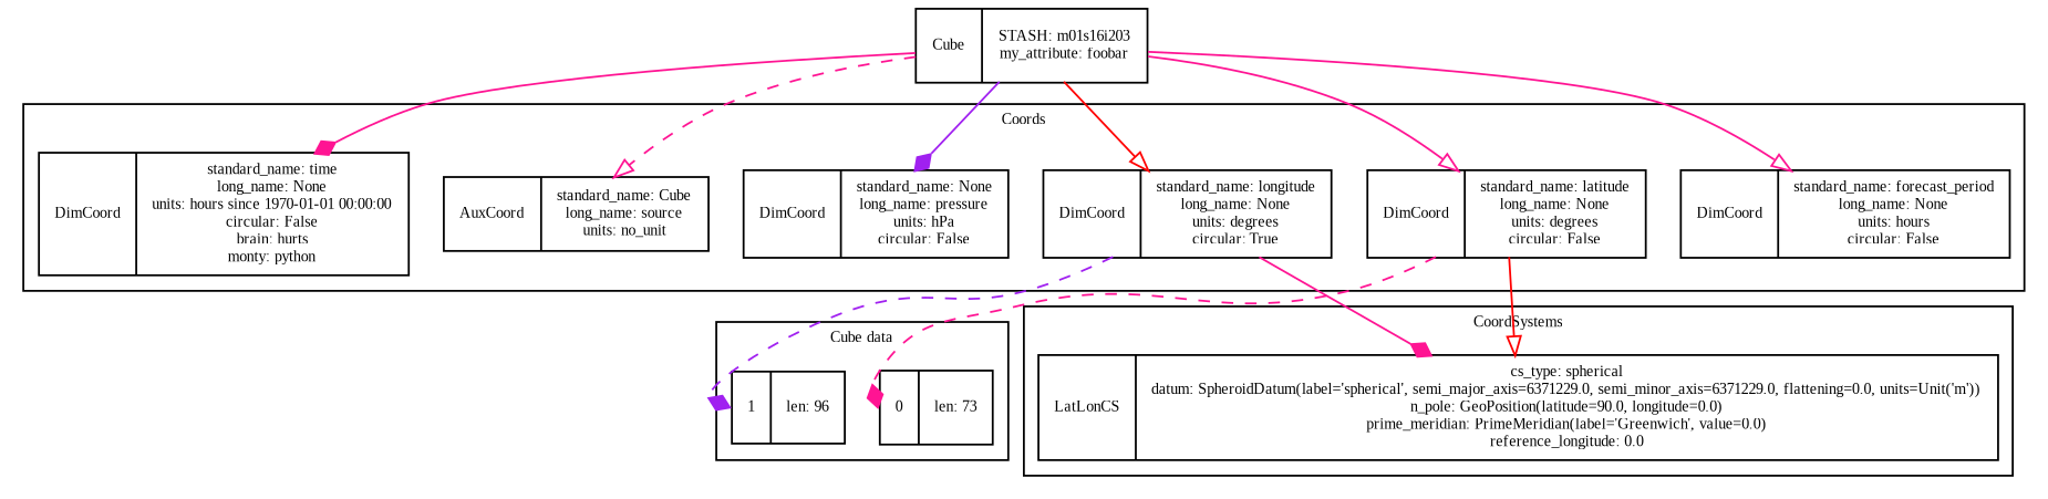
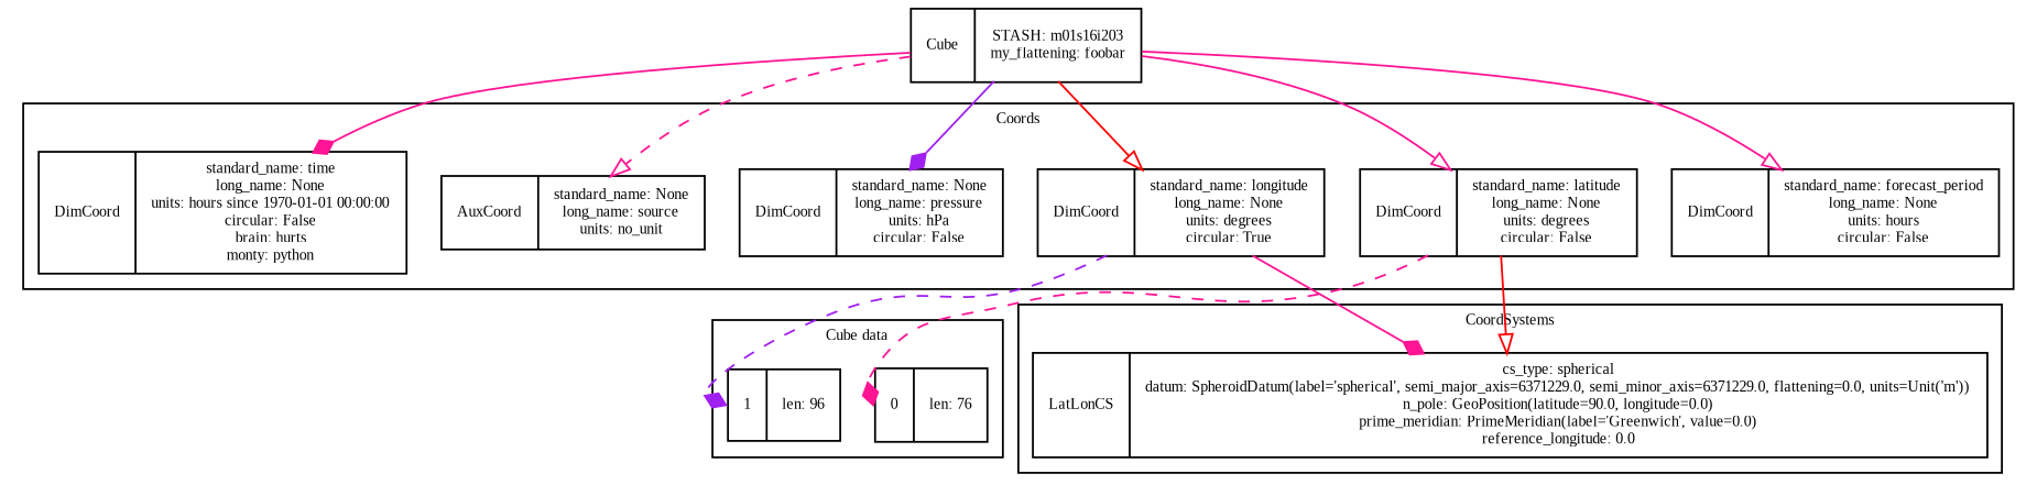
  digraph {
    fontname="Liberation Serif"
    fontsize=8
    rankdir=TB
    node [fontname="Liberation Serif" fontsize=8 shape=record]
    edge [arrowhead=diamond color=deeppink fontname="Liberation Serif"]
-   n1 [label="0|len: 73"]
+   n1 [label="0|len: 76"]
    n2 [label="1|len: 96"]
    n3 [label="DimCoord|standard_name: forecast_period\nlong_name: None\nunits: hours\ncircular: False"]
    n4 [label="DimCoord|standard_name: latitude\nlong_name: None\nunits: degrees\ncircular: False"]
    n5 [label="DimCoord|standard_name: longitude\nlong_name: None\nunits: degrees\ncircular: True"]
    n6 [label="DimCoord|standard_name: None\nlong_name: pressure\nunits: hPa\ncircular: False"]
-   n7 [label="AuxCoord|standard_name: Cube\nlong_name: source\nunits: no_unit"]
+   n7 [label="AuxCoord|standard_name: None\nlong_name: source\nunits: no_unit"]
    n8 [label="DimCoord|standard_name: time\nlong_name: None\nunits: hours since 1970-01-01 00:00:00\ncircular: False\nbrain: hurts\nmonty: python"]
    n9 [label="LatLonCS|cs_type: spherical\ndatum: SpheroidDatum(label='spherical', semi_major_axis=6371229.0, semi_minor_axis=6371229.0, flattening=0.0, units=Unit('m'))\nn_pole: GeoPosition(latitude=90.0, longitude=0.0)\nprime_meridian: PrimeMeridian(label='Greenwich', value=0.0)\nreference_longitude: 0.0"]
-   n10 [label="Cube|STASH: m01s16i203\nmy_attribute: foobar"]
+   n10 [label="Cube|STASH: m01s16i203\nmy_flattening: foobar"]
    subgraph cluster_1 {
      label="Cube data"
      n1
      n2
    }
    subgraph cluster_2 {
      label=Coords
      n3
      n4
      n5
      n6
      n7
      n8
    }
    subgraph cluster_3 {
      label=CoordSystems
      n9
    }
    n4 -> n1 [headport=w style=dashed]
    n4 -> n9 [arrowhead=onormal color=red]
    n5 -> n2 [color=purple headport=w style=dashed]
    n5 -> n9
    n10 -> n3 [arrowhead=onormal]
    n10 -> n4 [arrowhead=onormal]
    n10 -> n5 [arrowhead=onormal color=red]
    n10 -> n6 [color=purple]
    n10 -> n7 [arrowhead=onormal style=dashed]
    n10 -> n8
  }
